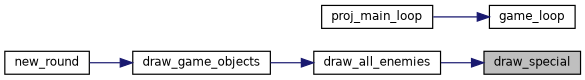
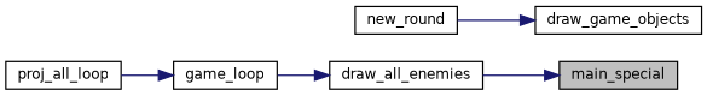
  digraph {
    rankdir=RL
    node [color=black fillcolor=white fontname=Helvetica fontsize=10 shape=record style=filled]
    edge [color=midnightblue dir=back fontname=Helvetica fontsize=10 labelfontname=Helvetica labelfontsize=10 style=solid]
-   n1 [fillcolor=grey75 fontcolor=black height=0.2 label=draw_special width=0.4]
+   n1 [fillcolor=grey75 fontcolor=black height=0.2 label=main_special width=0.4]
    n2 [height=0.2 label=draw_all_enemies width=0.4]
    n3 [height=0.2 label=draw_game_objects width=0.4]
    n4 [height=0.2 label=new_round width=0.4]
    n5 [height=0.2 label=game_loop width=0.4]
-   n6 [height=0.2 label=proj_main_loop width=0.4]
+   n6 [height=0.2 label=proj_all_loop width=0.4]
    n1 -> n2
-   n2 -> n3
+   n2 -> n5
    n3 -> n4
    n5 -> n6
  }
